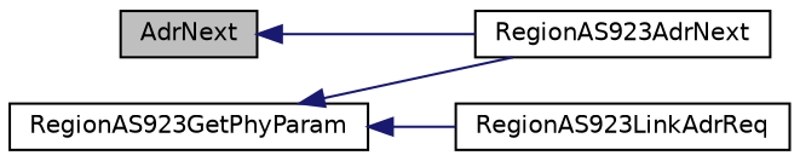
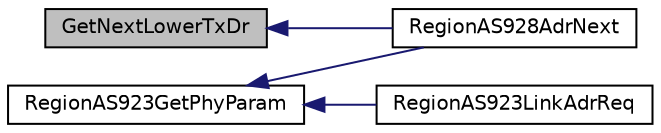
  digraph {
    rankdir=LR
    node [color=black fillcolor=white fontname=Helvetica fontsize=10 shape=record style=filled]
    edge [color=midnightblue dir=back fontname=Helvetica fontsize=10 labelfontname=Helvetica labelfontsize=10 style=solid]
-   n1 [fillcolor=grey75 fontcolor=black height=0.2 label=AdrNext width=0.4]
-   n2 [height=0.2 label=RegionAS923AdrNext width=0.4]
+   n1 [fillcolor=grey75 fontcolor=black height=0.2 label=GetNextLowerTxDr width=0.4]
+   n2 [height=0.2 label=RegionAS928AdrNext width=0.4]
    n3 [height=0.2 label=RegionAS923GetPhyParam width=0.4]
    n4 [height=0.2 label=RegionAS923LinkAdrReq width=0.4]
    n1 -> n2
    n3 -> n2
    n3 -> n4
  }
